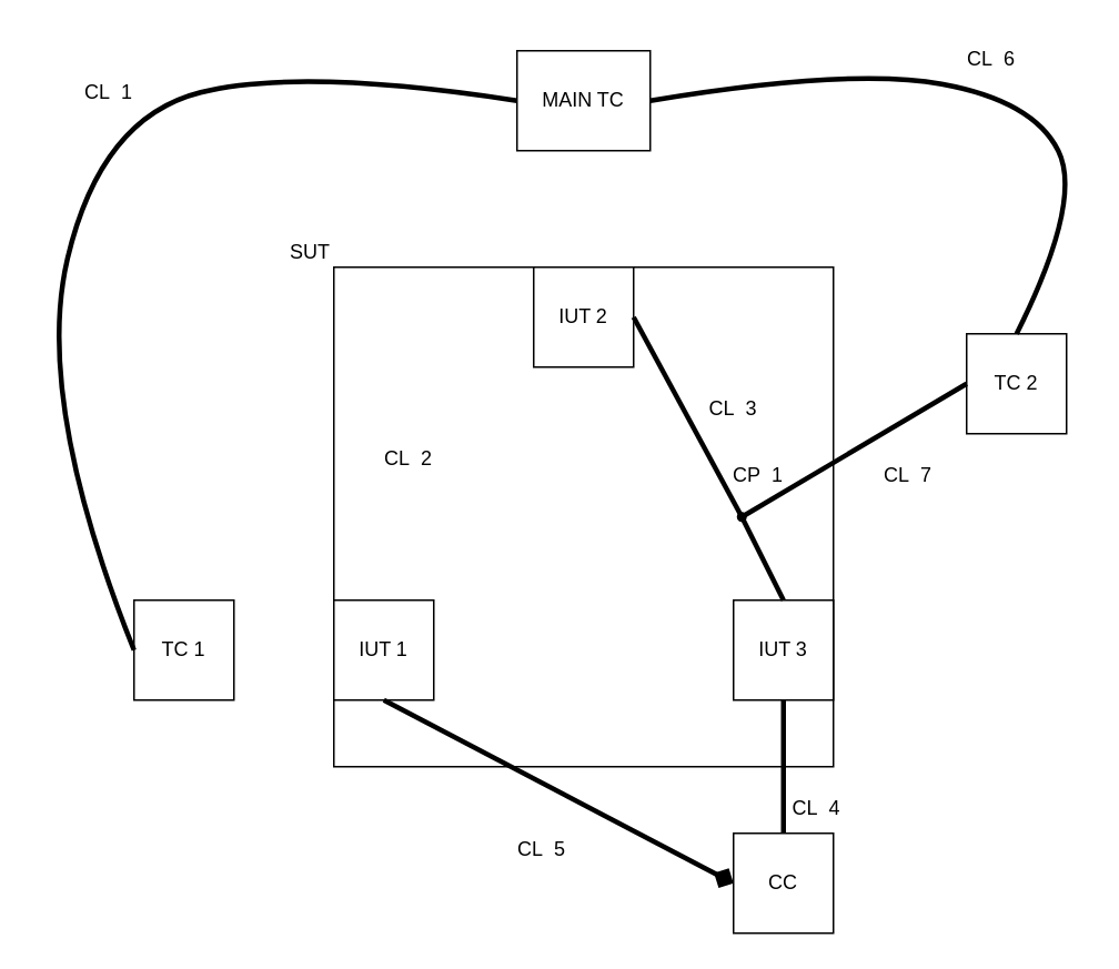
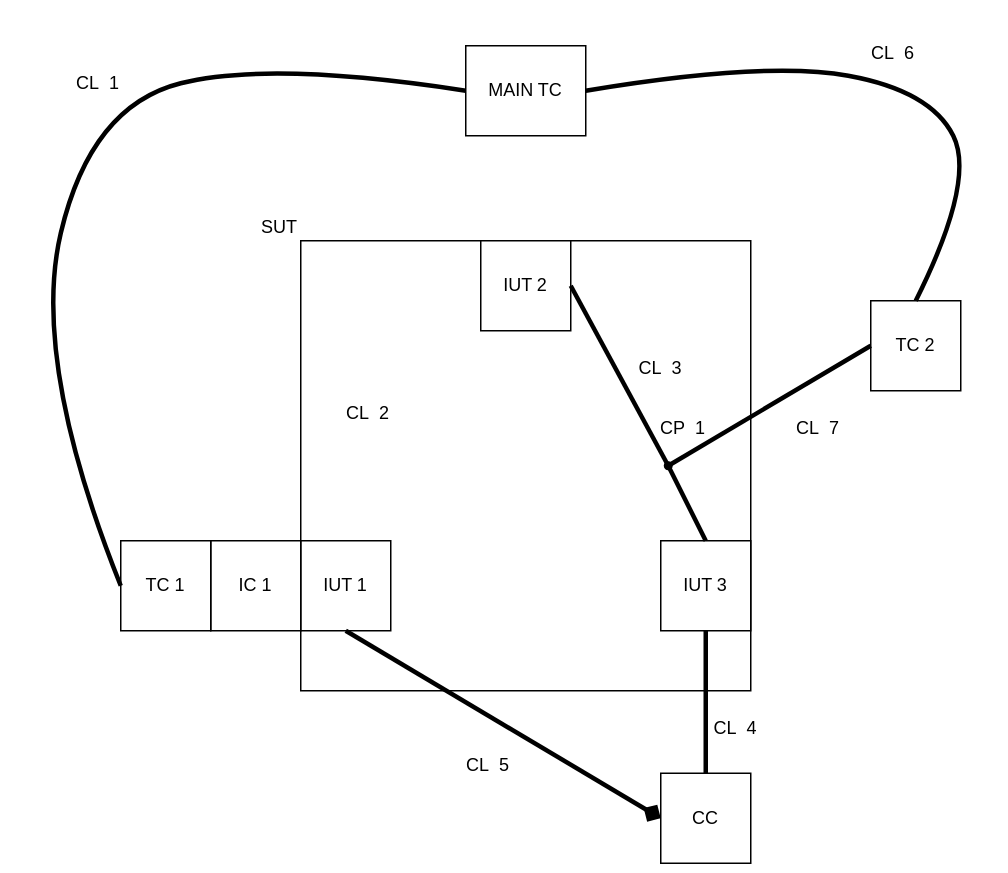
  <mxCell id="0" />
  <mxCell id="1" parent="0" />
  <mxCell id="2" value="SUT" style="rounded=0;whiteSpace=wrap;html=1;labelPosition=left;verticalLabelPosition=top;align=right;verticalAlign=bottom;" vertex="1" parent="1"><mxGeometry x="200" y="160" width="300" height="300" as="geometry" /></mxCell>
  <mxCell id="3" value="IUT 1" style="rounded=0;whiteSpace=wrap;html=1;labelPosition=center;verticalLabelPosition=middle;align=center;verticalAlign=middle;" vertex="1" parent="1"><mxGeometry x="200" y="360" width="60" height="60" as="geometry" /></mxCell>
  <mxCell id="4" value="IUT 2" style="rounded=0;whiteSpace=wrap;html=1;labelPosition=center;verticalLabelPosition=middle;align=center;verticalAlign=middle;" vertex="1" parent="1"><mxGeometry x="320" y="160" width="60" height="60" as="geometry" /></mxCell>
  <mxCell id="5" value="IUT 3" style="rounded=0;whiteSpace=wrap;html=1;labelPosition=center;verticalLabelPosition=middle;align=center;verticalAlign=middle;" vertex="1" parent="1"><mxGeometry x="440" y="360" width="60" height="60" as="geometry" /></mxCell>
- <mxCell id="6" value="CC" style="rounded=0;whiteSpace=wrap;html=1;labelPosition=center;verticalLabelPosition=middle;align=center;verticalAlign=middle;" vertex="1" parent="1"><mxGeometry x="440" y="500" width="60" height="60" as="geometry" /></mxCell>
+ <mxCell id="6" value="CC" style="rounded=0;whiteSpace=wrap;html=1;labelPosition=center;verticalLabelPosition=middle;align=center;verticalAlign=middle;" vertex="1" parent="1"><mxGeometry x="440" y="515" width="60" height="60" as="geometry" /></mxCell>
  <mxCell id="7" value="" style="endArrow=none;html=1;rounded=0;entryX=1;entryY=0.5;entryDx=0;entryDy=0;exitDx=0;exitDy=0;strokeWidth=3;startArrow=none;" edge="1" parent="1" source="15" target="4"><mxGeometry width="50" height="50" relative="1" as="geometry"><mxPoint x="280" y="550" as="sourcePoint" /><mxPoint x="330" y="500" as="targetPoint" /></mxGeometry></mxCell>
  <mxCell id="8" value="" style="endArrow=diamond;html=1;rounded=0;exitX=0.5;exitY=1;exitDx=0;exitDy=0;entryX=0;entryY=0.5;entryDx=0;entryDy=0;strokeWidth=3;" edge="1" parent="1" source="3" target="6"><mxGeometry width="50" height="50" relative="1" as="geometry"><mxPoint x="280" y="550" as="sourcePoint" /><mxPoint x="330" y="500" as="targetPoint" /></mxGeometry></mxCell>
  <mxCell id="9" value="" style="endArrow=none;html=1;rounded=0;entryX=0.5;entryY=1;entryDx=0;entryDy=0;exitX=0.5;exitY=0;exitDx=0;exitDy=0;strokeWidth=3;" edge="1" parent="1" source="6" target="5"><mxGeometry width="50" height="50" relative="1" as="geometry"><mxPoint x="280" y="550" as="sourcePoint" /><mxPoint x="330" y="500" as="targetPoint" /></mxGeometry></mxCell>
+ <mxCell id="10" value="IC 1" style="rounded=0;whiteSpace=wrap;html=1;labelPosition=center;verticalLabelPosition=middle;align=center;verticalAlign=middle;" vertex="1" parent="1"><mxGeometry x="140" y="360" width="60" height="60" as="geometry" /></mxCell>
  <mxCell id="11" value="TC 1" style="rounded=0;whiteSpace=wrap;html=1;labelPosition=center;verticalLabelPosition=middle;align=center;verticalAlign=middle;" vertex="1" parent="1"><mxGeometry x="80" y="360" width="60" height="60" as="geometry" /></mxCell>
  <mxCell id="12" value="MAIN TC" style="rounded=0;whiteSpace=wrap;html=1;labelPosition=center;verticalLabelPosition=middle;align=center;verticalAlign=middle;" vertex="1" parent="1"><mxGeometry x="310" y="30" width="80" height="60" as="geometry" /></mxCell>
  <mxCell id="13" value="" style="curved=1;endArrow=none;html=1;rounded=0;strokeWidth=3;exitX=0;exitY=0.5;exitDx=0;exitDy=0;entryX=0;entryY=0.5;entryDx=0;entryDy=0;endFill=0;" edge="1" parent="1" source="11" target="12"><mxGeometry width="50" height="50" relative="1" as="geometry"><mxPoint x="280" y="550" as="sourcePoint" /><mxPoint x="330" y="500" as="targetPoint" /><Array as="points"><mxPoint x="20" y="240" /><mxPoint x="60" y="70" /><mxPoint x="180" y="40" /></Array></mxGeometry></mxCell>
  <mxCell id="14" value="TC 2" style="rounded=0;whiteSpace=wrap;html=1;labelPosition=center;verticalLabelPosition=middle;align=center;verticalAlign=middle;" vertex="1" parent="1"><mxGeometry x="580" y="200" width="60" height="60" as="geometry" /></mxCell>
  <mxCell id="15" value="" style="shape=waypoint;sketch=0;fillStyle=solid;size=6;pointerEvents=1;points=[];fillColor=none;resizable=0;rotatable=0;perimeter=centerPerimeter;snapToPoint=1;" vertex="1" parent="1"><mxGeometry x="425" y="290" width="40" height="40" as="geometry" /></mxCell>
  <mxCell id="16" value="" style="endArrow=none;html=1;rounded=0;entryDx=0;entryDy=0;exitX=0.5;exitY=0;exitDx=0;exitDy=0;strokeWidth=3;" edge="1" parent="1" source="5" target="15"><mxGeometry width="50" height="50" relative="1" as="geometry"><mxPoint x="470" y="360" as="sourcePoint" /><mxPoint x="380" y="190" as="targetPoint" /></mxGeometry></mxCell>
  <mxCell id="17" value="" style="endArrow=none;html=1;rounded=0;strokeWidth=3;entryX=0;entryY=0.5;entryDx=0;entryDy=0;" edge="1" parent="1" source="15" target="14"><mxGeometry width="50" height="50" relative="1" as="geometry"><mxPoint x="380" y="550" as="sourcePoint" /><mxPoint x="430" y="500" as="targetPoint" /></mxGeometry></mxCell>
  <mxCell id="18" value="" style="curved=1;endArrow=none;html=1;rounded=0;strokeWidth=3;exitX=1;exitY=0.5;exitDx=0;exitDy=0;entryX=0.5;entryY=0;entryDx=0;entryDy=0;endFill=0;" edge="1" parent="1" source="12" target="14"><mxGeometry width="50" height="50" relative="1" as="geometry"><mxPoint x="380" y="550" as="sourcePoint" /><mxPoint x="430" y="500" as="targetPoint" /><Array as="points"><mxPoint x="510" y="40" /><mxPoint x="620" y="60" /><mxPoint x="650" y="120" /></Array></mxGeometry></mxCell>
  <mxCell id="19" value="CP&amp;nbsp; 1" style="text;html=1;strokeColor=none;fillColor=none;align=center;verticalAlign=middle;whiteSpace=wrap;rounded=0;" vertex="1" parent="1"><mxGeometry x="430" y="270" width="50" height="30" as="geometry" /></mxCell>
  <mxCell id="20" value="CL&amp;nbsp; 1" style="text;html=1;strokeColor=none;fillColor=none;align=center;verticalAlign=middle;whiteSpace=wrap;rounded=0;" vertex="1" parent="1"><mxGeometry x="40" y="40" width="50" height="30" as="geometry" /></mxCell>
  <mxCell id="21" value="CL&amp;nbsp; 2" style="text;html=1;strokeColor=none;fillColor=none;align=center;verticalAlign=middle;whiteSpace=wrap;rounded=0;" vertex="1" parent="1"><mxGeometry x="220" y="260" width="50" height="30" as="geometry" /></mxCell>
  <mxCell id="22" value="CL&amp;nbsp; 3" style="text;html=1;strokeColor=none;fillColor=none;align=center;verticalAlign=middle;whiteSpace=wrap;rounded=0;" vertex="1" parent="1"><mxGeometry x="415" y="230" width="50" height="30" as="geometry" /></mxCell>
  <mxCell id="23" value="CL&amp;nbsp; 4" style="text;html=1;strokeColor=none;fillColor=none;align=center;verticalAlign=middle;whiteSpace=wrap;rounded=0;" vertex="1" parent="1"><mxGeometry x="465" y="470" width="50" height="30" as="geometry" /></mxCell>
  <mxCell id="24" value="CL&amp;nbsp; 5" style="text;html=1;strokeColor=none;fillColor=none;align=center;verticalAlign=middle;whiteSpace=wrap;rounded=0;" vertex="1" parent="1"><mxGeometry x="300" y="495" width="50" height="30" as="geometry" /></mxCell>
  <mxCell id="25" value="CL&amp;nbsp; 6" style="text;html=1;strokeColor=none;fillColor=none;align=center;verticalAlign=middle;whiteSpace=wrap;rounded=0;" vertex="1" parent="1"><mxGeometry x="570" y="20" width="50" height="30" as="geometry" /></mxCell>
  <mxCell id="26" value="CL&amp;nbsp; 7" style="text;html=1;strokeColor=none;fillColor=none;align=center;verticalAlign=middle;whiteSpace=wrap;rounded=0;" vertex="1" parent="1"><mxGeometry x="520" y="270" width="50" height="30" as="geometry" /></mxCell>
